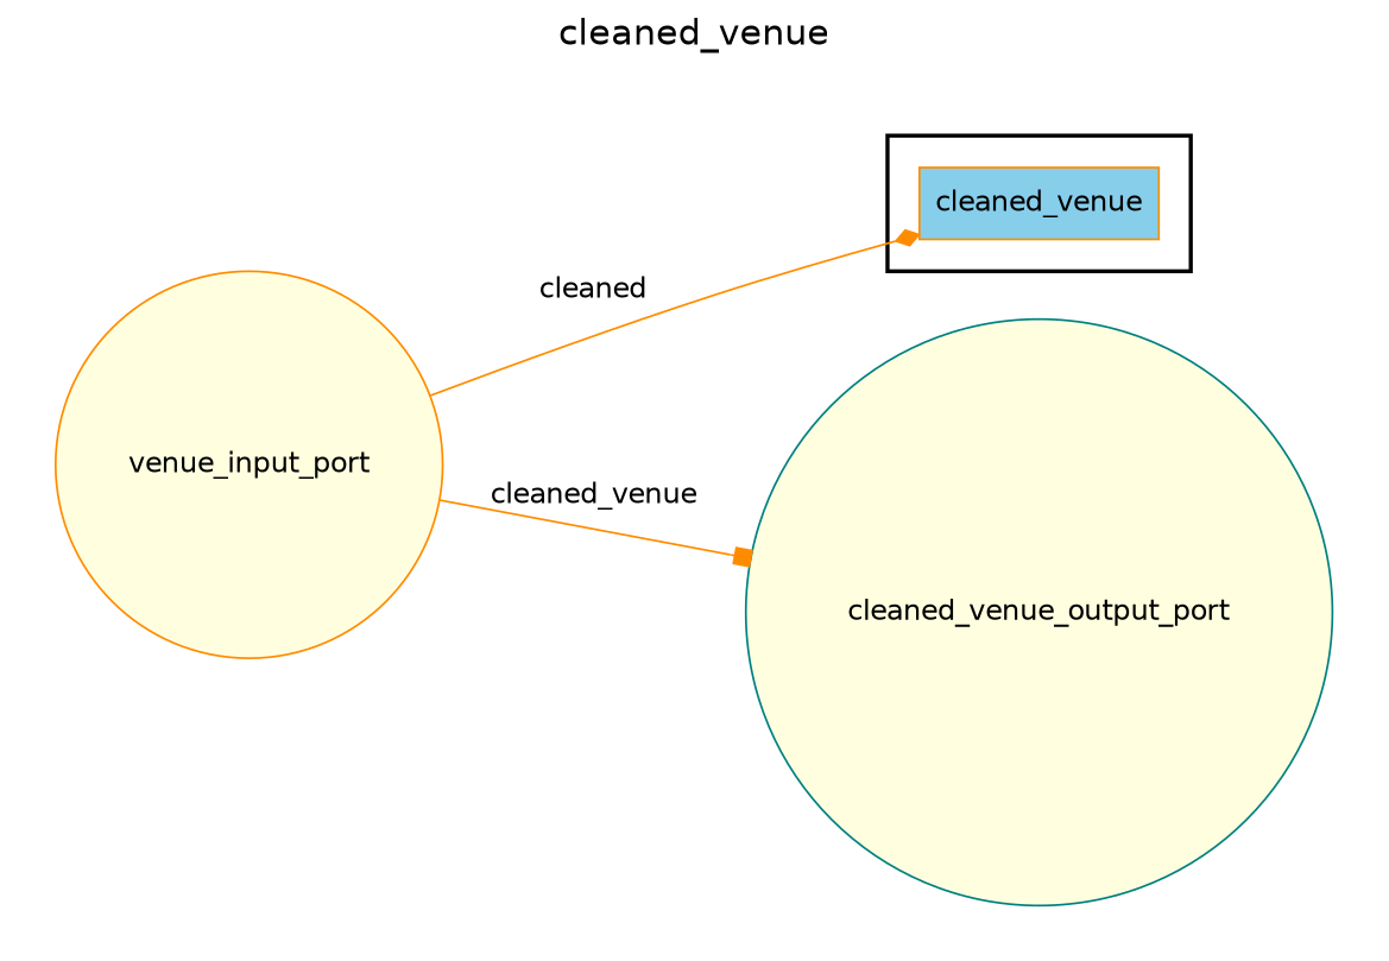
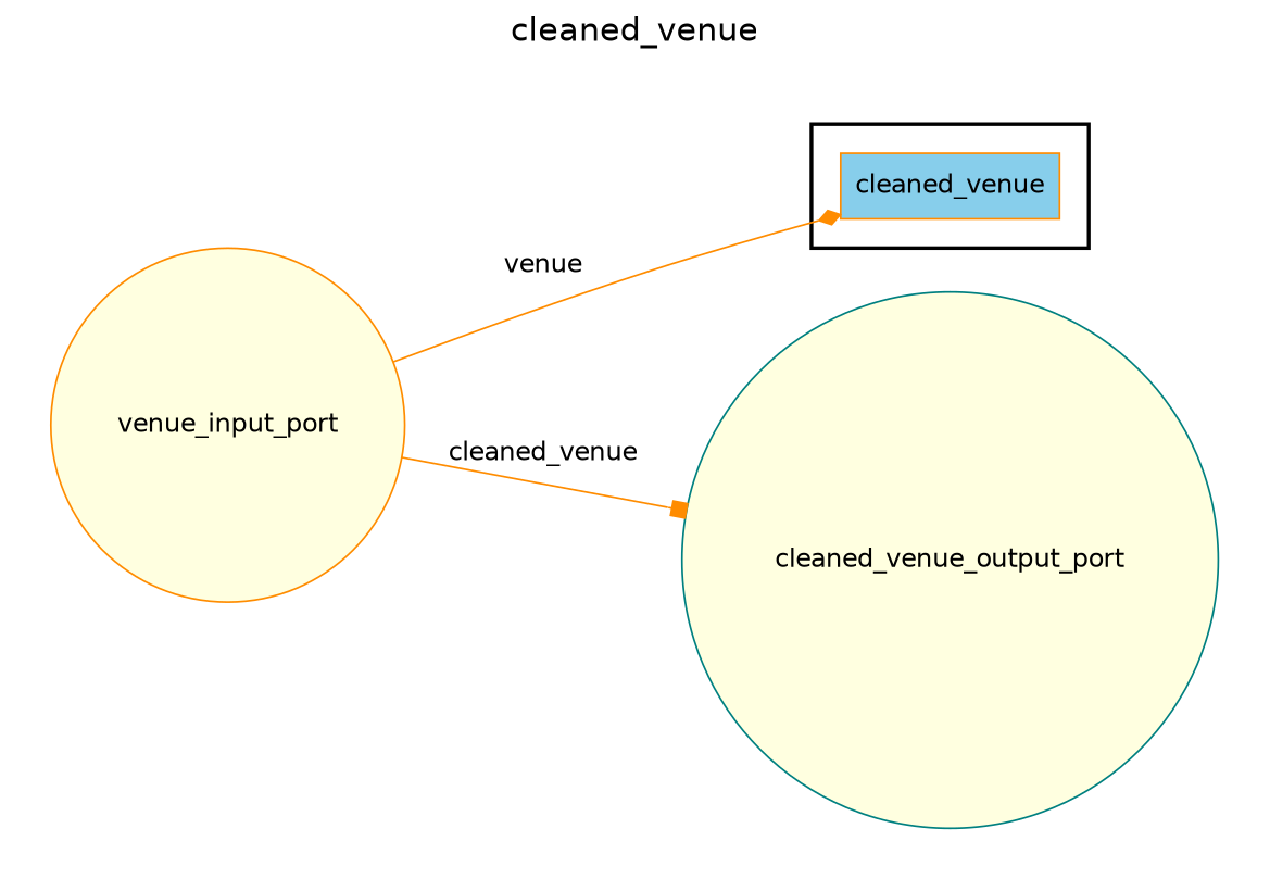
  digraph {
    fontname=Helvetica
    fontsize=18
    label=cleaned_venue
    labelloc=t
    rankdir=LR
    node [color=darkorange fillcolor=lightyellow fontname=Helvetica peripheries=1 shape=circle style=filled]
    edge [color=darkorange fontname=Helvetica style=solid]
    cleaned_venue [fillcolor=skyblue shape=box]
    venue_input_port [width=0.2]
    cleaned_venue_output_port [color=teal width=0.2]
    subgraph cluster_1 {
      color=black
      label=""
      penwidth=2
      subgraph cluster_2 {
        color=black
        label=""
        penwidth=0
        cleaned_venue
      }
    }
    subgraph cluster_3 {
      label=""
      penwidth=0
      subgraph cluster_4 {
        label=""
        penwidth=0
        venue_input_port
      }
    }
    subgraph cluster_5 {
      label=""
      penwidth=0
      subgraph cluster_6 {
        label=""
        penwidth=0
        cleaned_venue_output_port
      }
    }
-   venue_input_port -> cleaned_venue [arrowhead=diamond label=cleaned]
+   venue_input_port -> cleaned_venue [arrowhead=diamond label=venue]
    venue_input_port -> cleaned_venue_output_port [arrowhead=box label=cleaned_venue]
  }
